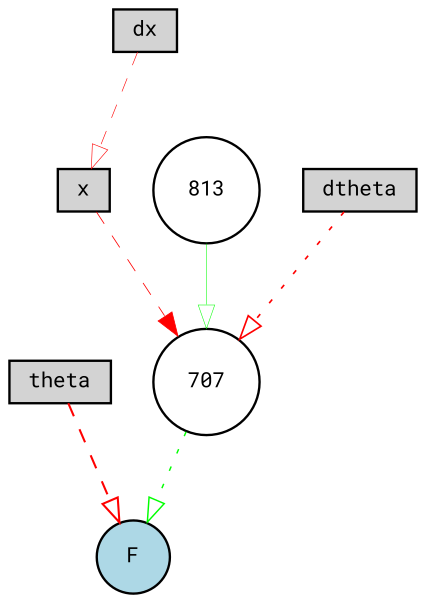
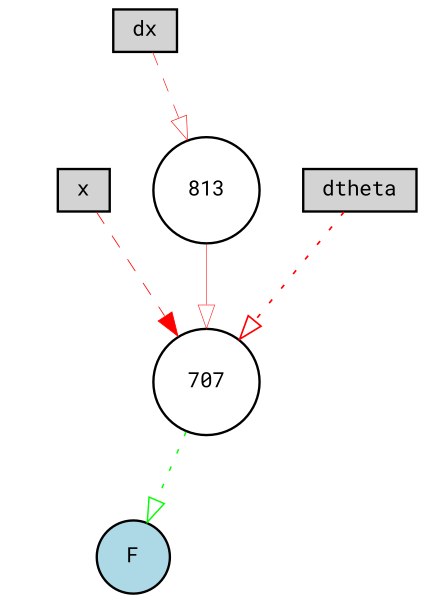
  digraph {
    fontname="Roboto Mono"
    node [fillcolor=lightgray fontname="Roboto Mono" fontsize=9 shape=box style=filled]
    edge [arrowhead=onormal color=red fontname="Roboto Mono" style=dashed]
    x [height=0.2 width=0.2]
    707 [fillcolor=white height=0.2 shape=circle width=0.2]
    F [fillcolor=lightblue height=0.2 shape=circle width=0.2]
-   theta [height=0.2 width=0.2]
    dx [height=0.2 width=0.2]
    813 [fillcolor=white height=0.2 shape=circle width=0.2]
    dtheta [height=0.2 width=0.2]
    x -> 707 [arrowhead=normal penwidth=0.3427604704868583]
    707 -> F [color=green penwidth=0.616580452729112 style=dotted]
-   theta -> F [penwidth=0.8760598891753456]
-   dx -> x [penwidth=0.2567797441454087]
-   813 -> 707 [color=green penwidth=0.22577354537642091 style=bold]
+   dx -> 813 [penwidth=0.2567797441454087]
+   813 -> 707 [penwidth=0.22577354537642091 style=bold]
    dtheta -> 707 [penwidth=0.703250675849147 style=dotted]
  }
